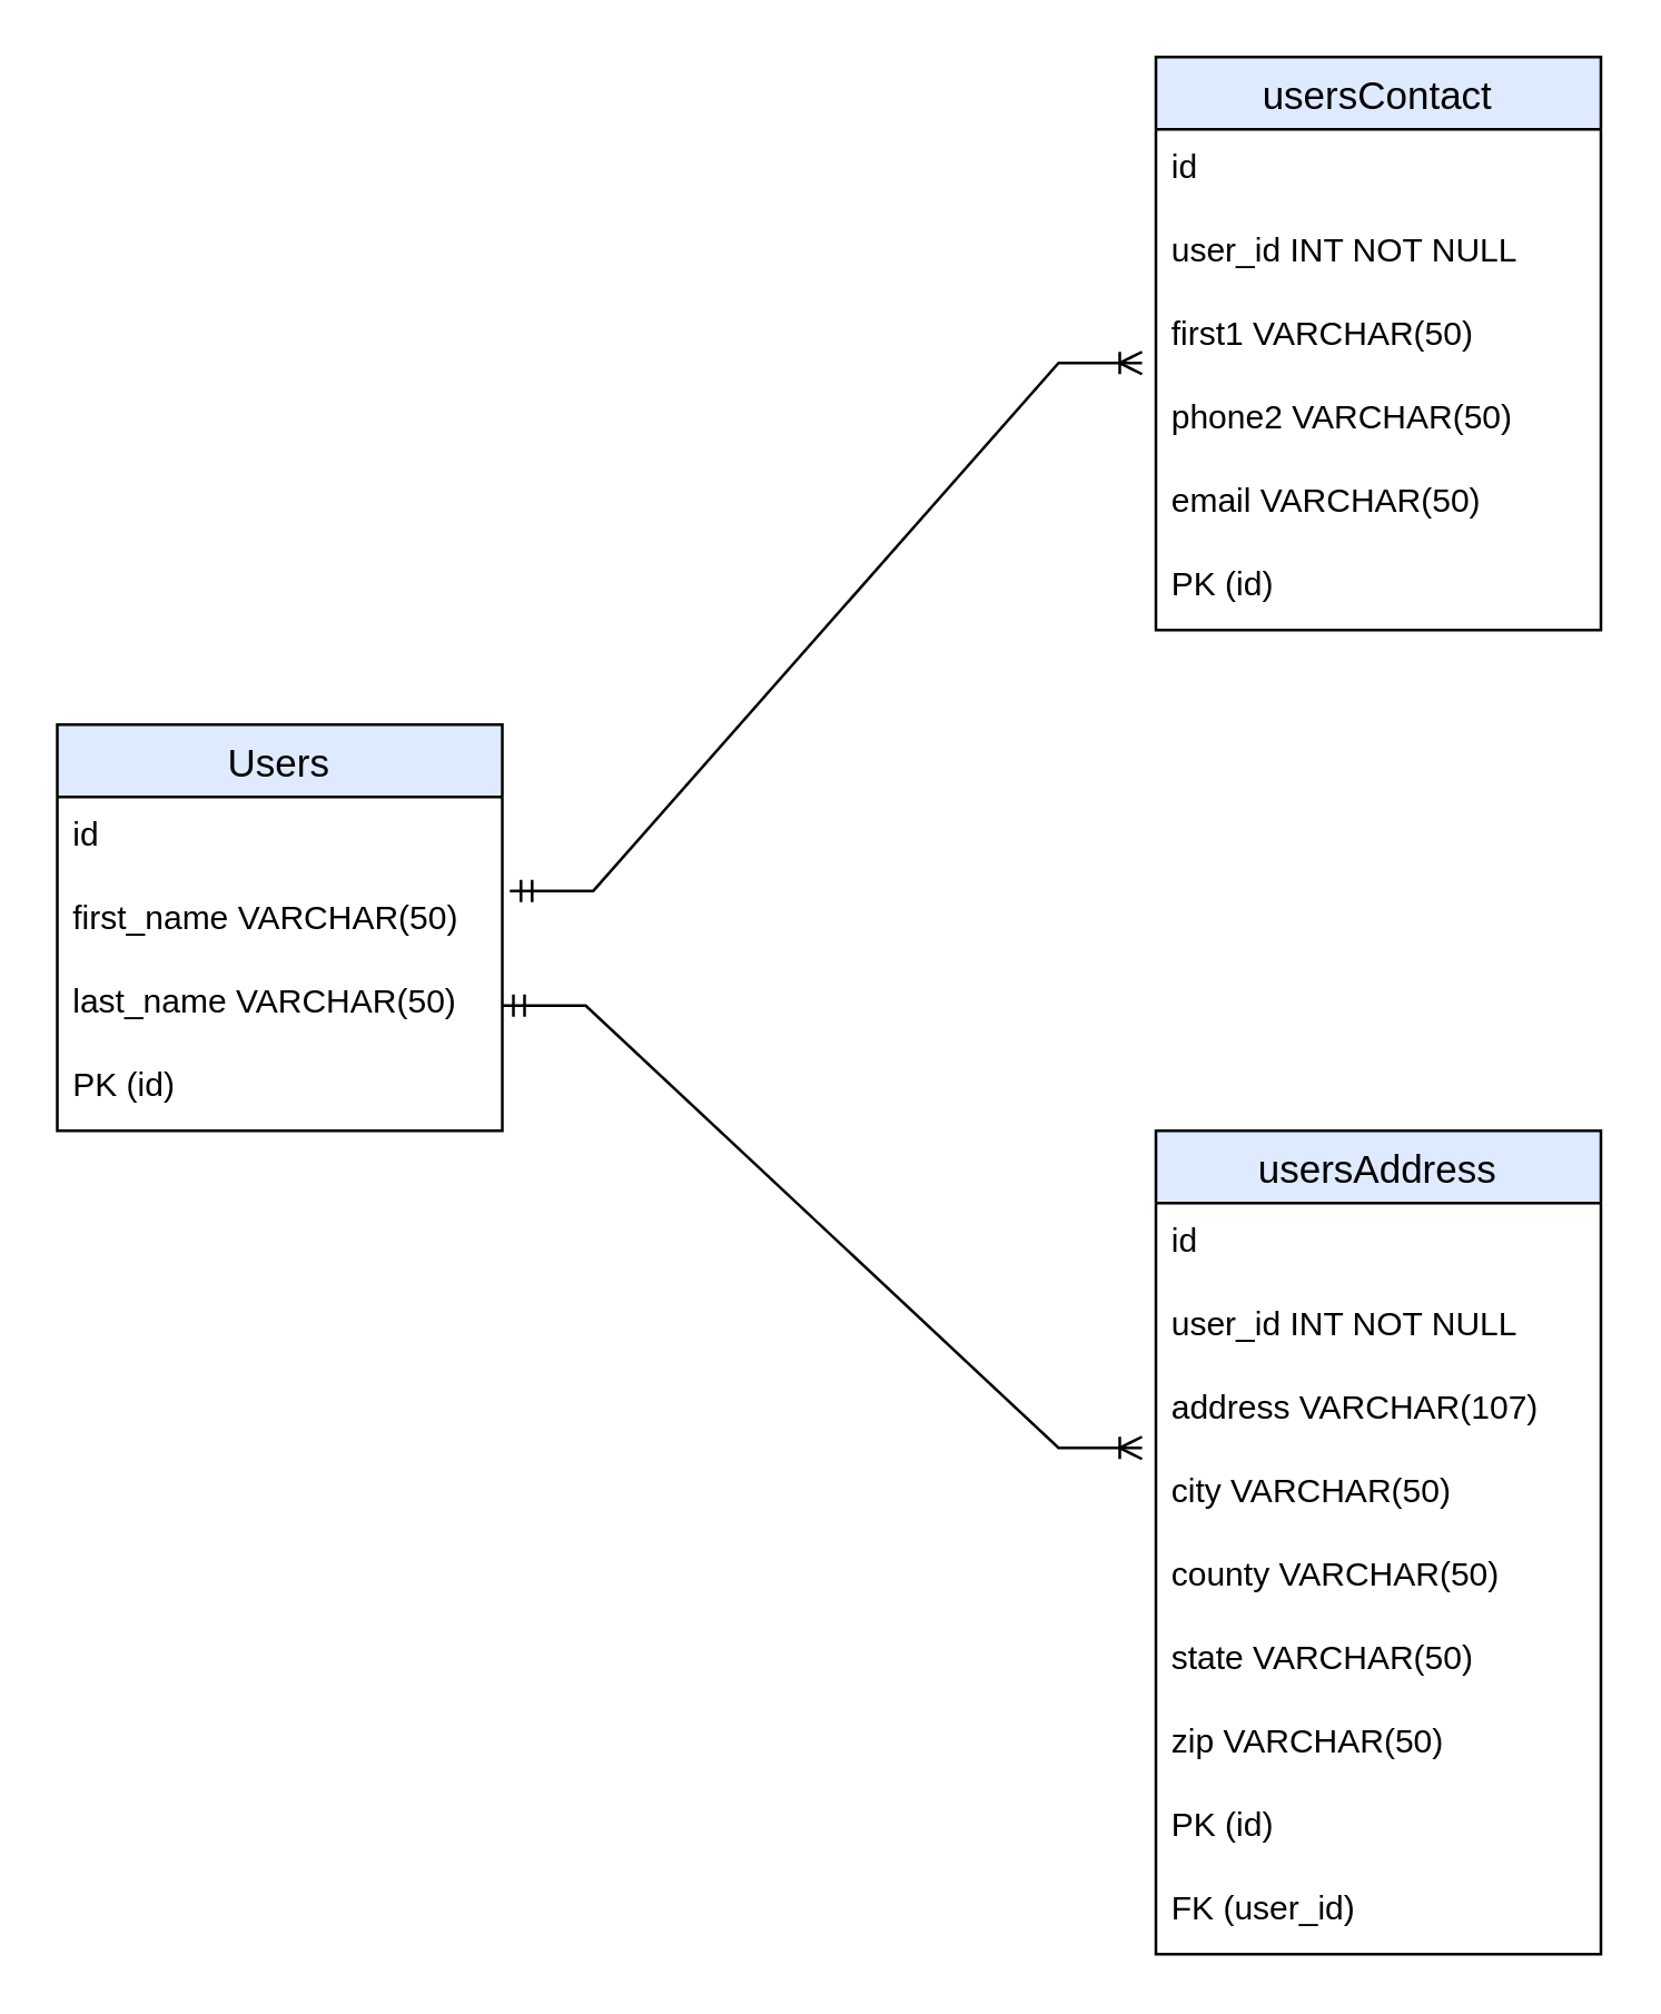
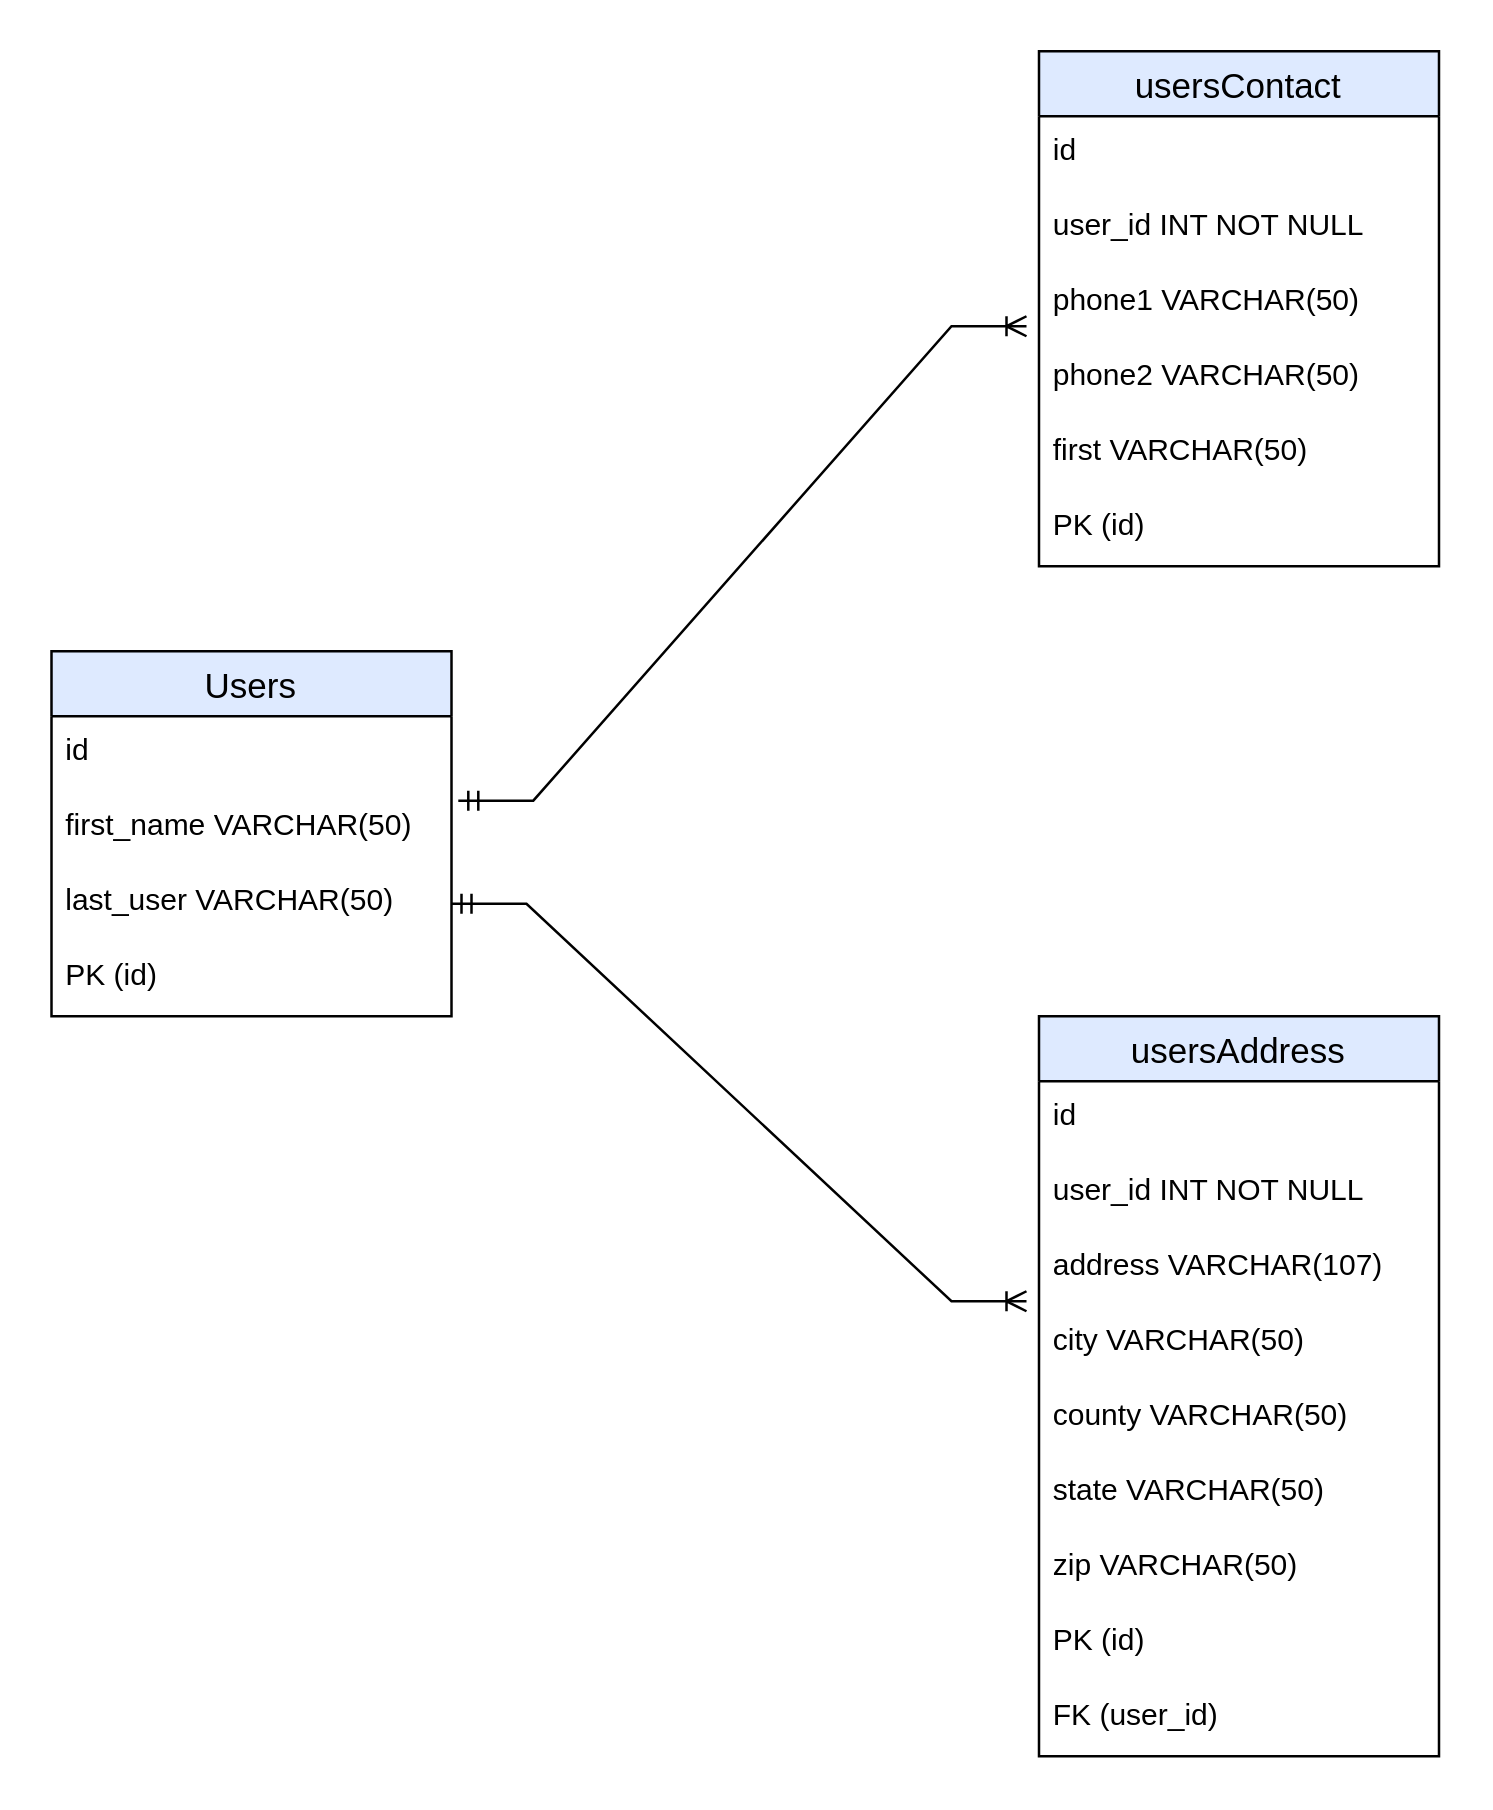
  <mxCell id="0" />
  <mxCell id="1" parent="0" />
  <mxCell id="2" value="Users" style="swimlane;fontStyle=0;childLayout=stackLayout;horizontal=1;startSize=26;horizontalStack=0;resizeParent=1;resizeParentMax=0;resizeLast=0;collapsible=1;marginBottom=0;align=center;fontSize=14;fillColor=#DEEAFF;" vertex="1" parent="1"><mxGeometry x="20" y="260" width="160" height="146" as="geometry" /></mxCell>
  <mxCell id="3" value="id" style="text;strokeColor=none;fillColor=none;spacingLeft=4;spacingRight=4;overflow=hidden;rotatable=0;points=[[0,0.5],[1,0.5]];portConstraint=eastwest;fontSize=12;" vertex="1" parent="2"><mxGeometry y="26" width="160" height="30" as="geometry" /></mxCell>
  <mxCell id="4" value="first_name VARCHAR(50)" style="text;strokeColor=none;fillColor=none;spacingLeft=4;spacingRight=4;overflow=hidden;rotatable=0;points=[[0,0.5],[1,0.5]];portConstraint=eastwest;fontSize=12;" vertex="1" parent="2"><mxGeometry y="56" width="160" height="30" as="geometry" /></mxCell>
- <mxCell id="5" value="last_name VARCHAR(50)" style="text;strokeColor=none;fillColor=none;spacingLeft=4;spacingRight=4;overflow=hidden;rotatable=0;points=[[0,0.5],[1,0.5]];portConstraint=eastwest;fontSize=12;" vertex="1" parent="2"><mxGeometry y="86" width="160" height="30" as="geometry" /></mxCell>
+ <mxCell id="5" value="last_user VARCHAR(50)" style="text;strokeColor=none;fillColor=none;spacingLeft=4;spacingRight=4;overflow=hidden;rotatable=0;points=[[0,0.5],[1,0.5]];portConstraint=eastwest;fontSize=12;" vertex="1" parent="2"><mxGeometry y="86" width="160" height="30" as="geometry" /></mxCell>
  <mxCell id="6" value="PK (id)" style="text;strokeColor=none;fillColor=none;spacingLeft=4;spacingRight=4;overflow=hidden;rotatable=0;points=[[0,0.5],[1,0.5]];portConstraint=eastwest;fontSize=12;" vertex="1" parent="2"><mxGeometry y="116" width="160" height="30" as="geometry" /></mxCell>
  <mxCell id="7" value="usersContact" style="swimlane;fontStyle=0;childLayout=stackLayout;horizontal=1;startSize=26;horizontalStack=0;resizeParent=1;resizeParentMax=0;resizeLast=0;collapsible=1;marginBottom=0;align=center;fontSize=14;fillColor=#DEEAFF;" vertex="1" parent="1"><mxGeometry x="415" y="20" width="160" height="206" as="geometry" /></mxCell>
  <mxCell id="8" value="id" style="text;strokeColor=none;fillColor=none;spacingLeft=4;spacingRight=4;overflow=hidden;rotatable=0;points=[[0,0.5],[1,0.5]];portConstraint=eastwest;fontSize=12;" vertex="1" parent="7"><mxGeometry y="26" width="160" height="30" as="geometry" /></mxCell>
  <mxCell id="9" value="user_id INT NOT NULL" style="text;strokeColor=none;fillColor=none;spacingLeft=4;spacingRight=4;overflow=hidden;rotatable=0;points=[[0,0.5],[1,0.5]];portConstraint=eastwest;fontSize=12;" vertex="1" parent="7"><mxGeometry y="56" width="160" height="30" as="geometry" /></mxCell>
- <mxCell id="10" value="first1 VARCHAR(50)" style="text;strokeColor=none;fillColor=none;spacingLeft=4;spacingRight=4;overflow=hidden;rotatable=0;points=[[0,0.5],[1,0.5]];portConstraint=eastwest;fontSize=12;" vertex="1" parent="7"><mxGeometry y="86" width="160" height="30" as="geometry" /></mxCell>
+ <mxCell id="10" value="phone1 VARCHAR(50)" style="text;strokeColor=none;fillColor=none;spacingLeft=4;spacingRight=4;overflow=hidden;rotatable=0;points=[[0,0.5],[1,0.5]];portConstraint=eastwest;fontSize=12;" vertex="1" parent="7"><mxGeometry y="86" width="160" height="30" as="geometry" /></mxCell>
  <mxCell id="11" value="phone2 VARCHAR(50)" style="text;strokeColor=none;fillColor=none;spacingLeft=4;spacingRight=4;overflow=hidden;rotatable=0;points=[[0,0.5],[1,0.5]];portConstraint=eastwest;fontSize=12;" vertex="1" parent="7"><mxGeometry y="116" width="160" height="30" as="geometry" /></mxCell>
- <mxCell id="12" value="email VARCHAR(50)" style="text;strokeColor=none;fillColor=none;spacingLeft=4;spacingRight=4;overflow=hidden;rotatable=0;points=[[0,0.5],[1,0.5]];portConstraint=eastwest;fontSize=12;" vertex="1" parent="7"><mxGeometry y="146" width="160" height="30" as="geometry" /></mxCell>
+ <mxCell id="12" value="first VARCHAR(50)" style="text;strokeColor=none;fillColor=none;spacingLeft=4;spacingRight=4;overflow=hidden;rotatable=0;points=[[0,0.5],[1,0.5]];portConstraint=eastwest;fontSize=12;" vertex="1" parent="7"><mxGeometry y="146" width="160" height="30" as="geometry" /></mxCell>
  <mxCell id="13" value="PK (id)" style="text;strokeColor=none;fillColor=none;spacingLeft=4;spacingRight=4;overflow=hidden;rotatable=0;points=[[0,0.5],[1,0.5]];portConstraint=eastwest;fontSize=12;" vertex="1" parent="7"><mxGeometry y="176" width="160" height="30" as="geometry" /></mxCell>
  <mxCell id="14" value="usersAddress" style="swimlane;fontStyle=0;childLayout=stackLayout;horizontal=1;startSize=26;horizontalStack=0;resizeParent=1;resizeParentMax=0;resizeLast=0;collapsible=1;marginBottom=0;align=center;fontSize=14;fillColor=#DEEAFF;" vertex="1" parent="1"><mxGeometry x="415" y="406" width="160" height="296" as="geometry" /></mxCell>
  <mxCell id="15" value="id" style="text;strokeColor=none;fillColor=none;spacingLeft=4;spacingRight=4;overflow=hidden;rotatable=0;points=[[0,0.5],[1,0.5]];portConstraint=eastwest;fontSize=12;" vertex="1" parent="14"><mxGeometry y="26" width="160" height="30" as="geometry" /></mxCell>
  <mxCell id="16" value="user_id INT NOT NULL" style="text;strokeColor=none;fillColor=none;spacingLeft=4;spacingRight=4;overflow=hidden;rotatable=0;points=[[0,0.5],[1,0.5]];portConstraint=eastwest;fontSize=12;" vertex="1" parent="14"><mxGeometry y="56" width="160" height="30" as="geometry" /></mxCell>
  <mxCell id="17" value="address VARCHAR(107)" style="text;strokeColor=none;fillColor=none;spacingLeft=4;spacingRight=4;overflow=hidden;rotatable=0;points=[[0,0.5],[1,0.5]];portConstraint=eastwest;fontSize=12;" vertex="1" parent="14"><mxGeometry y="86" width="160" height="30" as="geometry" /></mxCell>
  <mxCell id="18" value="city VARCHAR(50)" style="text;strokeColor=none;fillColor=none;spacingLeft=4;spacingRight=4;overflow=hidden;rotatable=0;points=[[0,0.5],[1,0.5]];portConstraint=eastwest;fontSize=12;" vertex="1" parent="14"><mxGeometry y="116" width="160" height="30" as="geometry" /></mxCell>
  <mxCell id="19" value="county VARCHAR(50)" style="text;strokeColor=none;fillColor=none;spacingLeft=4;spacingRight=4;overflow=hidden;rotatable=0;points=[[0,0.5],[1,0.5]];portConstraint=eastwest;fontSize=12;" vertex="1" parent="14"><mxGeometry y="146" width="160" height="30" as="geometry" /></mxCell>
  <mxCell id="20" value="state VARCHAR(50)" style="text;strokeColor=none;fillColor=none;spacingLeft=4;spacingRight=4;overflow=hidden;rotatable=0;points=[[0,0.5],[1,0.5]];portConstraint=eastwest;fontSize=12;" vertex="1" parent="14"><mxGeometry y="176" width="160" height="30" as="geometry" /></mxCell>
  <mxCell id="21" value="zip VARCHAR(50)" style="text;strokeColor=none;fillColor=none;spacingLeft=4;spacingRight=4;overflow=hidden;rotatable=0;points=[[0,0.5],[1,0.5]];portConstraint=eastwest;fontSize=12;" vertex="1" parent="14"><mxGeometry y="206" width="160" height="30" as="geometry" /></mxCell>
  <mxCell id="22" value="PK (id)" style="text;strokeColor=none;fillColor=none;spacingLeft=4;spacingRight=4;overflow=hidden;rotatable=0;points=[[0,0.5],[1,0.5]];portConstraint=eastwest;fontSize=12;" vertex="1" parent="14"><mxGeometry y="236" width="160" height="30" as="geometry" /></mxCell>
  <mxCell id="23" value="FK (user_id)" style="text;strokeColor=none;fillColor=none;spacingLeft=4;spacingRight=4;overflow=hidden;rotatable=0;points=[[0,0.5],[1,0.5]];portConstraint=eastwest;fontSize=12;" vertex="1" parent="14"><mxGeometry y="266" width="160" height="30" as="geometry" /></mxCell>
  <mxCell id="24" value="" style="edgeStyle=entityRelationEdgeStyle;fontSize=12;html=1;endArrow=ERoneToMany;startArrow=ERmandOne;rounded=0;exitX=1.017;exitY=0.126;exitDx=0;exitDy=0;exitPerimeter=0;" edge="1" parent="1" source="4"><mxGeometry width="100" height="100" relative="1" as="geometry"><mxPoint x="190" y="322" as="sourcePoint" /><mxPoint x="410" y="130" as="targetPoint" /></mxGeometry></mxCell>
  <mxCell id="25" value="" style="edgeStyle=entityRelationEdgeStyle;fontSize=12;html=1;endArrow=ERoneToMany;startArrow=ERmandOne;rounded=0;exitX=1;exitY=0.5;exitDx=0;exitDy=0;" edge="1" parent="1" source="5"><mxGeometry width="100" height="100" relative="1" as="geometry"><mxPoint x="290" y="360" as="sourcePoint" /><mxPoint x="410" y="520" as="targetPoint" /></mxGeometry></mxCell>
